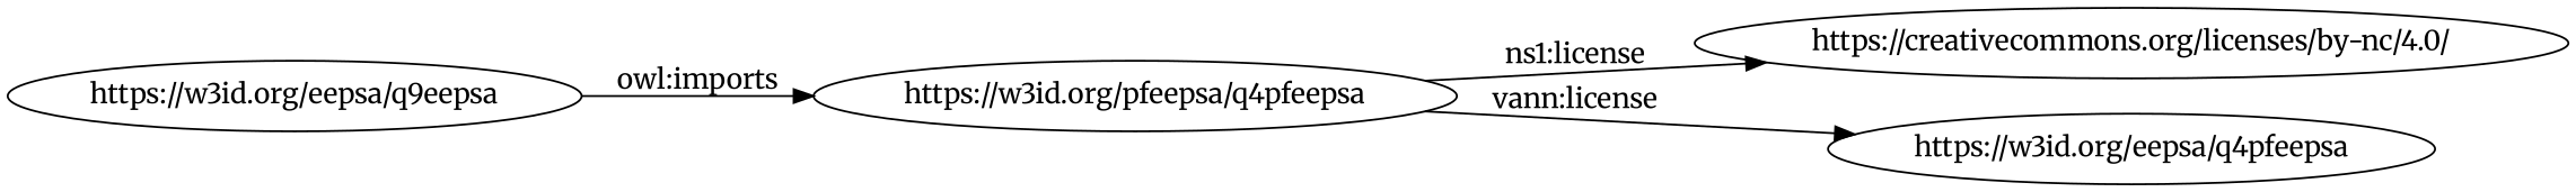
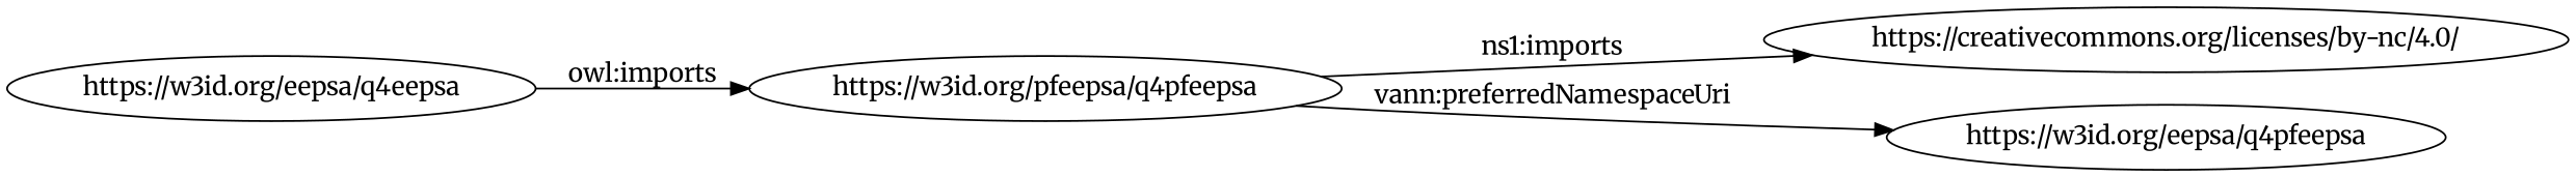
  digraph {
    fontname=Merriweather
    rankdir=LR
    node [fontname=Merriweather]
    edge [fontname=Merriweather]
    "https://w3id.org/pfeepsa/q4pfeepsa"
    "https://creativecommons.org/licenses/by-nc/4.0/"
    "https://w3id.org/eepsa/q4pfeepsa"
-   "https://w3id.org/eepsa/q4eepsa" [label="https://w3id.org/eepsa/q9eepsa"]
-   "https://w3id.org/pfeepsa/q4pfeepsa" -> "https://creativecommons.org/licenses/by-nc/4.0/" [label="ns1:license"]
-   "https://w3id.org/pfeepsa/q4pfeepsa" -> "https://w3id.org/eepsa/q4pfeepsa" [label="vann:license"]
+   "https://w3id.org/eepsa/q4eepsa"
+   "https://w3id.org/pfeepsa/q4pfeepsa" -> "https://creativecommons.org/licenses/by-nc/4.0/" [label="ns1:imports"]
+   "https://w3id.org/pfeepsa/q4pfeepsa" -> "https://w3id.org/eepsa/q4pfeepsa" [label="vann:preferredNamespaceUri"]
    "https://w3id.org/eepsa/q4eepsa" -> "https://w3id.org/pfeepsa/q4pfeepsa" [label="owl:imports"]
  }
